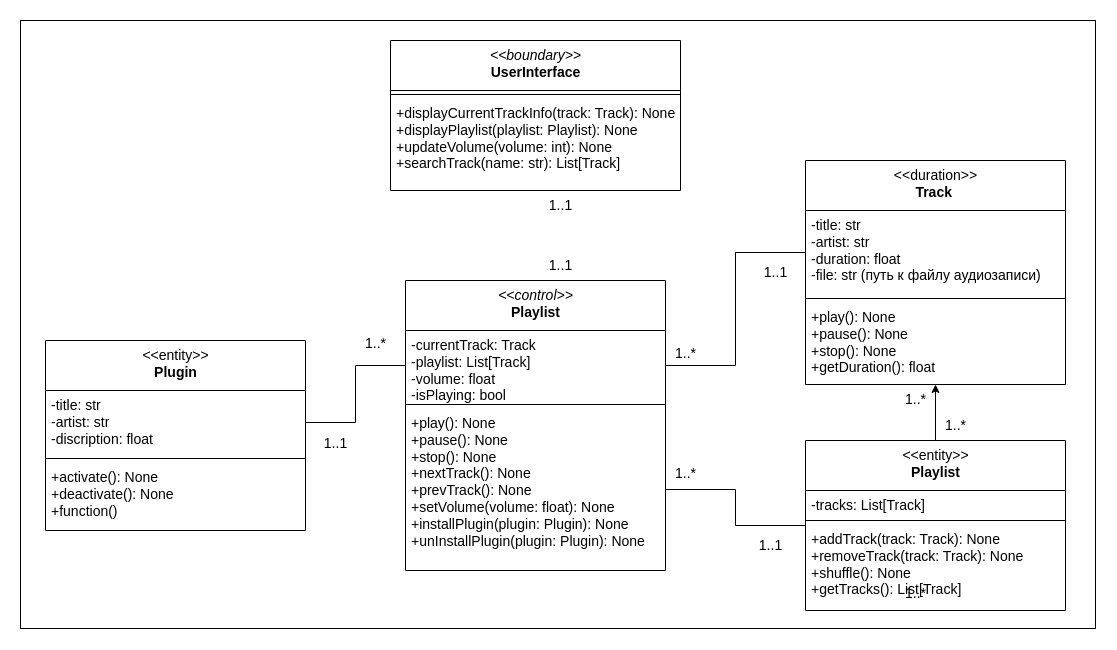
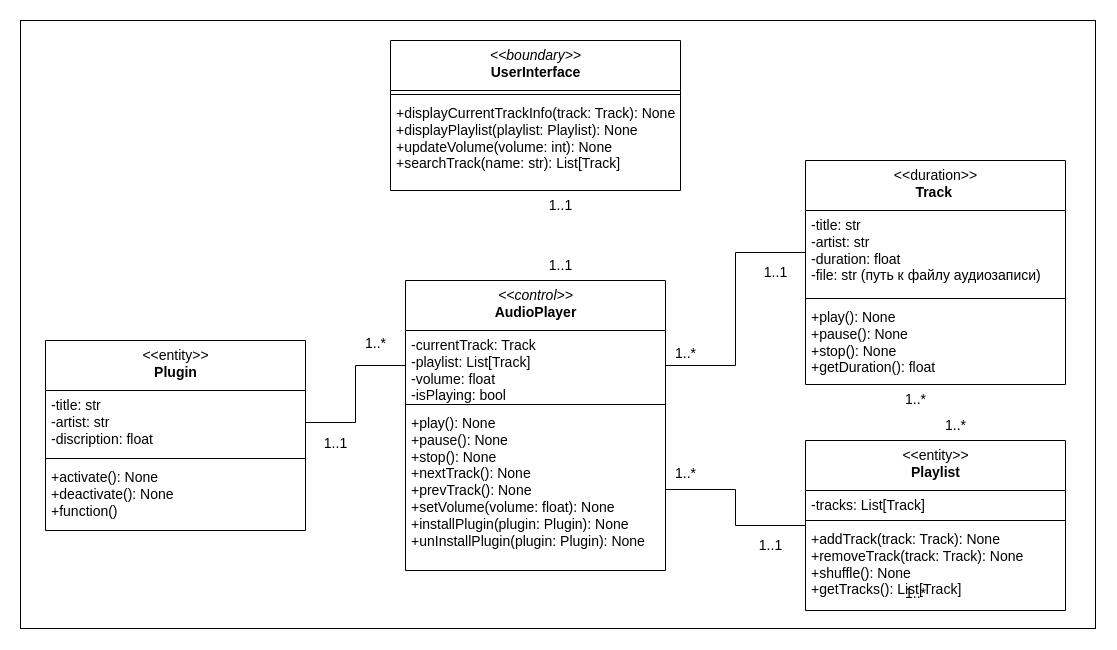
  <mxCell id="0" />
  <mxCell id="1" parent="0" />
  <mxCell id="2" value="" style="rounded=0;whiteSpace=wrap;html=1;" parent="1" vertex="1"><mxGeometry x="20" y="20" width="1075" height="608" as="geometry" /></mxCell>
- <mxCell id="3" value="&lt;div&gt;&amp;lt;&amp;lt;control&amp;gt;&amp;gt;&lt;/div&gt;&lt;b style=&quot;font-style: normal;&quot;&gt;Playlist&lt;/b&gt;" style="swimlane;fontStyle=2;align=center;verticalAlign=top;childLayout=stackLayout;horizontal=1;startSize=50;horizontalStack=0;resizeParent=1;resizeLast=0;collapsible=1;marginBottom=0;rounded=0;shadow=0;strokeWidth=1;fontSize=14;html=1;" parent="1" vertex="1"><mxGeometry x="405" y="280" width="260" height="290" as="geometry"><mxRectangle x="230" y="140" width="160" height="26" as="alternateBounds" /></mxGeometry></mxCell>
+ <mxCell id="3" value="&lt;div&gt;&amp;lt;&amp;lt;control&amp;gt;&amp;gt;&lt;/div&gt;&lt;b style=&quot;font-style: normal;&quot;&gt;AudioPlayer&lt;/b&gt;" style="swimlane;fontStyle=2;align=center;verticalAlign=top;childLayout=stackLayout;horizontal=1;startSize=50;horizontalStack=0;resizeParent=1;resizeLast=0;collapsible=1;marginBottom=0;rounded=0;shadow=0;strokeWidth=1;fontSize=14;html=1;" parent="1" vertex="1"><mxGeometry x="405" y="280" width="260" height="290" as="geometry"><mxRectangle x="230" y="140" width="160" height="26" as="alternateBounds" /></mxGeometry></mxCell>
  <mxCell id="4" value="-currentTrack: Track&lt;br style=&quot;font-size: 14px;&quot;&gt;-playlist: List[Track]&lt;br style=&quot;font-size: 14px;&quot;&gt;-volume: float&lt;br style=&quot;font-size: 14px;&quot;&gt;-isPlaying: bool" style="text;align=left;verticalAlign=top;spacingLeft=4;spacingRight=4;overflow=hidden;rotatable=0;points=[[0,0.5],[1,0.5]];portConstraint=eastwest;html=1;fontSize=14;" parent="3" vertex="1"><mxGeometry y="50" width="260" height="70" as="geometry" /></mxCell>
  <mxCell id="5" value="" style="line;html=1;strokeWidth=1;align=left;verticalAlign=middle;spacingTop=-1;spacingLeft=3;spacingRight=3;rotatable=0;labelPosition=right;points=[];portConstraint=eastwest;fontSize=14;" parent="3" vertex="1"><mxGeometry y="120" width="260" height="8" as="geometry" /></mxCell>
  <mxCell id="6" value="+play(): None&lt;br&gt;+pause(): None&lt;br&gt;+stop(): None&lt;br&gt;+nextTrack(): None&lt;br&gt;+prevTrack(): None&lt;br&gt;+setVolume(volume: float): None&lt;br&gt;+installPlugin(plugin: Plugin): None&lt;br&gt;+unInstallPlugin(plugin: Plugin): None" style="text;align=left;verticalAlign=top;spacingLeft=4;spacingRight=4;overflow=hidden;rotatable=0;points=[[0,0.5],[1,0.5]];portConstraint=eastwest;spacingBottom=0;spacing=2;fontSize=14;html=1;" parent="3" vertex="1"><mxGeometry y="128" width="260" height="162" as="geometry" /></mxCell>
- <mxCell id="7" style="edgeStyle=orthogonalEdgeStyle;rounded=0;orthogonalLoop=1;jettySize=auto;html=1;exitX=0.5;exitY=0;exitDx=0;exitDy=0;entryX=0.5;entryY=1;entryDx=0;entryDy=0;" parent="1" source="8" target="12" edge="1"><mxGeometry relative="1" as="geometry"><mxPoint x="975" y="580" as="targetPoint" /></mxGeometry></mxCell>
  <mxCell id="8" value="&lt;div&gt;&lt;font style=&quot;font-size: 14px;&quot;&gt;&amp;lt;&amp;lt;entity&amp;gt;&amp;gt;&lt;/font&gt;&lt;/div&gt;&lt;b&gt;Playlist&lt;/b&gt;" style="swimlane;fontStyle=0;align=center;verticalAlign=top;childLayout=stackLayout;horizontal=1;startSize=50;horizontalStack=0;resizeParent=1;resizeLast=0;collapsible=1;marginBottom=0;rounded=0;shadow=0;strokeWidth=1;fontSize=14;html=1;" parent="1" vertex="1"><mxGeometry x="805" y="440" width="260" height="170" as="geometry"><mxRectangle x="130" y="380" width="160" height="26" as="alternateBounds" /></mxGeometry></mxCell>
  <mxCell id="9" value="-tracks: List[Track]" style="text;align=left;verticalAlign=top;spacingLeft=4;spacingRight=4;overflow=hidden;rotatable=0;points=[[0,0.5],[1,0.5]];portConstraint=eastwest;html=1;fontSize=14;" parent="8" vertex="1"><mxGeometry y="50" width="260" height="26" as="geometry" /></mxCell>
  <mxCell id="10" value="" style="line;html=1;strokeWidth=1;align=left;verticalAlign=middle;spacingTop=-1;spacingLeft=3;spacingRight=3;rotatable=0;labelPosition=right;points=[];portConstraint=eastwest;fontSize=14;" parent="8" vertex="1"><mxGeometry y="76" width="260" height="8" as="geometry" /></mxCell>
  <mxCell id="11" value="+addTrack(track: Track): None&lt;br style=&quot;font-size: 14px;&quot;&gt;+removeTrack(track: Track): None&lt;br style=&quot;font-size: 14px;&quot;&gt;+shuffle(): None&lt;br style=&quot;font-size: 14px;&quot;&gt;+getTracks(): List[Track]" style="text;align=left;verticalAlign=top;spacingLeft=4;spacingRight=4;overflow=hidden;rotatable=0;points=[[0,0.5],[1,0.5]];portConstraint=eastwest;fontStyle=0;html=1;fontSize=14;" parent="8" vertex="1"><mxGeometry y="84" width="260" height="86" as="geometry" /></mxCell>
  <mxCell id="12" value="&lt;div style=&quot;&quot;&gt;&lt;font style=&quot;font-size: 14px;&quot;&gt;&amp;lt;&amp;lt;duration&amp;gt;&amp;gt;&lt;/font&gt;&lt;span style=&quot;background-color: initial;&quot;&gt;&lt;br&gt;&lt;/span&gt;&lt;/div&gt;&lt;div style=&quot;&quot;&gt;&lt;span style=&quot;background-color: initial;&quot;&gt;&lt;b&gt;Track&lt;/b&gt;&lt;font face=&quot;Söhne, ui-sans-serif, system-ui, -apple-system, Segoe UI, Roboto, Ubuntu, Cantarell, Noto Sans, sans-serif, Helvetica Neue, Arial, Apple Color Emoji, Segoe UI Emoji, Segoe UI Symbol, Noto Color Emoji&quot; color=&quot;#0d0d0d&quot;&gt;&lt;span style=&quot;white-space: pre-wrap;&quot;&gt;&lt;b&gt;&amp;nbsp;&lt;br&gt;&lt;/b&gt;&lt;/span&gt;&lt;/font&gt;&lt;/span&gt;&lt;/div&gt;" style="swimlane;fontStyle=0;align=center;verticalAlign=top;childLayout=stackLayout;horizontal=1;startSize=50;horizontalStack=0;resizeParent=1;resizeLast=0;collapsible=1;marginBottom=0;rounded=0;shadow=0;strokeWidth=1;html=1;spacingLeft=0;fontSize=14;" parent="1" vertex="1"><mxGeometry x="805" y="160" width="260" height="224" as="geometry"><mxRectangle x="550" y="140" width="160" height="26" as="alternateBounds" /></mxGeometry></mxCell>
  <mxCell id="13" value="-title: str&lt;br style=&quot;font-size: 14px;&quot;&gt;-artist: str&lt;br style=&quot;font-size: 14px;&quot;&gt;-duration: float&lt;br style=&quot;font-size: 14px;&quot;&gt;-file: str (путь к файлу аудиозаписи)" style="text;align=left;verticalAlign=top;spacingLeft=4;spacingRight=4;overflow=hidden;rotatable=0;points=[[0,0.5],[1,0.5]];portConstraint=eastwest;spacingTop=0;html=1;fontSize=14;" parent="12" vertex="1"><mxGeometry y="50" width="260" height="84" as="geometry" /></mxCell>
  <mxCell id="14" value="" style="line;html=1;strokeWidth=1;align=left;verticalAlign=middle;spacingTop=-1;spacingLeft=3;spacingRight=3;rotatable=0;labelPosition=right;points=[];portConstraint=eastwest;fontSize=14;" parent="12" vertex="1"><mxGeometry y="134" width="260" height="8" as="geometry" /></mxCell>
  <mxCell id="15" value="+play(): None&lt;br style=&quot;font-size: 14px;&quot;&gt;+pause(): None&lt;br style=&quot;font-size: 14px;&quot;&gt;+stop(): None&lt;br style=&quot;font-size: 14px;&quot;&gt;+getDuration(): float" style="text;align=left;verticalAlign=top;spacingLeft=4;spacingRight=4;overflow=hidden;rotatable=0;points=[[0,0.5],[1,0.5]];portConstraint=eastwest;html=1;fontSize=14;" parent="12" vertex="1"><mxGeometry y="142" width="260" height="78" as="geometry" /></mxCell>
  <mxCell id="16" value="&lt;div&gt;&amp;lt;&amp;lt;entity&amp;gt;&amp;gt;&lt;b&gt;&lt;br&gt;&lt;/b&gt;&lt;/div&gt;&lt;b&gt;Plugin&lt;/b&gt;" style="swimlane;fontStyle=0;align=center;verticalAlign=top;childLayout=stackLayout;horizontal=1;startSize=50;horizontalStack=0;resizeParent=1;resizeLast=0;collapsible=1;marginBottom=0;rounded=0;shadow=0;strokeWidth=1;html=1;spacingLeft=0;fontSize=14;" parent="1" vertex="1"><mxGeometry x="45" y="340" width="260" height="190" as="geometry"><mxRectangle x="500" y="350" width="160" height="26" as="alternateBounds" /></mxGeometry></mxCell>
  <mxCell id="17" value="-title: str&lt;br style=&quot;font-size: 14px;&quot;&gt;-artist: str&lt;br style=&quot;font-size: 14px;&quot;&gt;-discription: float" style="text;align=left;verticalAlign=top;spacingLeft=4;spacingRight=4;overflow=hidden;rotatable=0;points=[[0,0.5],[1,0.5]];portConstraint=eastwest;spacingTop=0;html=1;fontSize=14;" parent="16" vertex="1"><mxGeometry y="50" width="260" height="64" as="geometry" /></mxCell>
  <mxCell id="18" value="" style="line;html=1;strokeWidth=1;align=left;verticalAlign=middle;spacingTop=-1;spacingLeft=3;spacingRight=3;rotatable=0;labelPosition=right;points=[];portConstraint=eastwest;fontSize=14;" parent="16" vertex="1"><mxGeometry y="114" width="260" height="8" as="geometry" /></mxCell>
  <mxCell id="19" value="&lt;div&gt;+activate(): None&lt;/div&gt;&lt;div&gt;+deactivate(): None&lt;br style=&quot;font-size: 14px;&quot;&gt;+function()&lt;/div&gt;" style="text;align=left;verticalAlign=top;spacingLeft=4;spacingRight=4;overflow=hidden;rotatable=0;points=[[0,0.5],[1,0.5]];portConstraint=eastwest;html=1;fontSize=14;" parent="16" vertex="1"><mxGeometry y="122" width="260" height="68" as="geometry" /></mxCell>
  <mxCell id="20" value="&lt;div&gt;&amp;lt;&amp;lt;boundary&amp;gt;&amp;gt;&lt;/div&gt;&lt;b style=&quot;font-style: normal;&quot;&gt;UserInterface&lt;/b&gt;" style="swimlane;fontStyle=2;align=center;verticalAlign=top;childLayout=stackLayout;horizontal=1;startSize=50;horizontalStack=0;resizeParent=1;resizeLast=0;collapsible=1;marginBottom=0;rounded=0;shadow=0;strokeWidth=1;fontSize=14;html=1;" parent="1" vertex="1"><mxGeometry x="390" y="40" width="290" height="150" as="geometry"><mxRectangle x="230" y="140" width="160" height="26" as="alternateBounds" /></mxGeometry></mxCell>
  <mxCell id="21" value="" style="line;html=1;strokeWidth=1;align=left;verticalAlign=middle;spacingTop=-1;spacingLeft=3;spacingRight=3;rotatable=0;labelPosition=right;points=[];portConstraint=eastwest;fontSize=14;" parent="20" vertex="1"><mxGeometry y="50" width="290" height="8" as="geometry" /></mxCell>
  <mxCell id="22" value="&lt;div&gt;+displayCurrentTrackInfo(track: Track): None&lt;/div&gt;&lt;div&gt;+displayPlaylist(playlist: Playlist): None&lt;/div&gt;&lt;div&gt;+updateVolume(volume: int): None&lt;/div&gt;&lt;div&gt;+searchTrack(name: str): List[Track]&lt;/div&gt;&lt;div&gt;&lt;br&gt;&lt;/div&gt;" style="text;align=left;verticalAlign=top;spacingLeft=4;spacingRight=4;overflow=hidden;rotatable=0;points=[[0,0.5],[1,0.5]];portConstraint=eastwest;spacingBottom=0;spacing=2;html=1;fontSize=14;" parent="20" vertex="1"><mxGeometry y="58" width="290" height="92" as="geometry" /></mxCell>
  <mxCell id="23" style="edgeStyle=orthogonalEdgeStyle;rounded=0;orthogonalLoop=1;jettySize=auto;html=1;exitX=0;exitY=0.5;exitDx=0;exitDy=0;entryX=1;entryY=0.5;entryDx=0;entryDy=0;fontSize=14;endArrow=none;endFill=0;" parent="1" source="4" target="17" edge="1"><mxGeometry relative="1" as="geometry" /></mxCell>
  <mxCell id="24" style="edgeStyle=orthogonalEdgeStyle;rounded=0;orthogonalLoop=1;jettySize=auto;html=1;exitX=1;exitY=0.5;exitDx=0;exitDy=0;entryX=0;entryY=0.5;entryDx=0;entryDy=0;endArrow=none;endFill=0;" parent="1" source="4" target="13" edge="1"><mxGeometry relative="1" as="geometry" /></mxCell>
  <mxCell id="25" style="edgeStyle=orthogonalEdgeStyle;rounded=0;orthogonalLoop=1;jettySize=auto;html=1;exitX=1;exitY=0.5;exitDx=0;exitDy=0;entryX=0;entryY=0.5;entryDx=0;entryDy=0;endArrow=none;endFill=0;" parent="1" source="6" target="8" edge="1"><mxGeometry relative="1" as="geometry" /></mxCell>
  <mxCell id="26" value="&lt;font style=&quot;font-size: 14px;&quot;&gt;1..1&lt;/font&gt;" style="text;html=1;align=center;verticalAlign=middle;resizable=0;points=[];autosize=1;strokeColor=none;fillColor=none;" parent="1" vertex="1"><mxGeometry x="750" y="257" width="50" height="30" as="geometry" /></mxCell>
  <mxCell id="27" value="1..*" style="text;html=1;align=center;verticalAlign=middle;resizable=0;points=[];autosize=1;strokeColor=none;fillColor=none;fontSize=14;" parent="1" vertex="1"><mxGeometry x="665" y="338" width="40" height="30" as="geometry" /></mxCell>
  <mxCell id="28" value="1..*" style="text;html=1;align=center;verticalAlign=middle;resizable=0;points=[];autosize=1;strokeColor=none;fillColor=none;fontSize=14;" parent="1" vertex="1"><mxGeometry x="665" y="458" width="40" height="30" as="geometry" /></mxCell>
  <mxCell id="29" value="1..1" style="text;html=1;align=center;verticalAlign=middle;resizable=0;points=[];autosize=1;strokeColor=none;fillColor=none;fontSize=14;" parent="1" vertex="1"><mxGeometry x="745" y="530" width="50" height="30" as="geometry" /></mxCell>
  <mxCell id="30" value="1..*" style="text;html=1;align=center;verticalAlign=middle;resizable=0;points=[];autosize=1;strokeColor=none;fillColor=none;fontSize=14;" parent="1" vertex="1"><mxGeometry x="895" y="578" width="40" height="30" as="geometry" /></mxCell>
  <mxCell id="31" value="&lt;font style=&quot;font-size: 14px;&quot;&gt;1..*&lt;/font&gt;" style="text;html=1;align=center;verticalAlign=middle;resizable=0;points=[];autosize=1;strokeColor=none;fillColor=none;" parent="1" vertex="1"><mxGeometry x="935" y="410" width="40" height="30" as="geometry" /></mxCell>
  <mxCell id="32" value="1..*" style="text;html=1;align=center;verticalAlign=middle;resizable=0;points=[];autosize=1;strokeColor=none;fillColor=none;fontSize=14;" parent="1" vertex="1"><mxGeometry x="355" y="328" width="40" height="30" as="geometry" /></mxCell>
  <mxCell id="33" value="&lt;font style=&quot;font-size: 14px;&quot;&gt;1..1&lt;/font&gt;" style="text;html=1;align=center;verticalAlign=middle;resizable=0;points=[];autosize=1;strokeColor=none;fillColor=none;" parent="1" vertex="1"><mxGeometry x="310" y="428" width="50" height="30" as="geometry" /></mxCell>
  <mxCell id="34" value="&lt;font style=&quot;font-size: 14px;&quot;&gt;1..1&lt;/font&gt;" style="text;html=1;align=center;verticalAlign=middle;resizable=0;points=[];autosize=1;strokeColor=none;fillColor=none;" parent="1" vertex="1"><mxGeometry x="535" y="190" width="50" height="30" as="geometry" /></mxCell>
  <mxCell id="35" value="&lt;font style=&quot;font-size: 14px;&quot;&gt;1..1&lt;/font&gt;" style="text;html=1;align=center;verticalAlign=middle;resizable=0;points=[];autosize=1;strokeColor=none;fillColor=none;" parent="1" vertex="1"><mxGeometry x="535" y="250" width="50" height="30" as="geometry" /></mxCell>
  <mxCell id="36" value="&lt;font style=&quot;font-size: 14px;&quot;&gt;1..*&lt;/font&gt;" style="text;html=1;align=center;verticalAlign=middle;resizable=0;points=[];autosize=1;strokeColor=none;fillColor=none;" vertex="1" parent="1"><mxGeometry x="895" y="384" width="40" height="30" as="geometry" /></mxCell>
